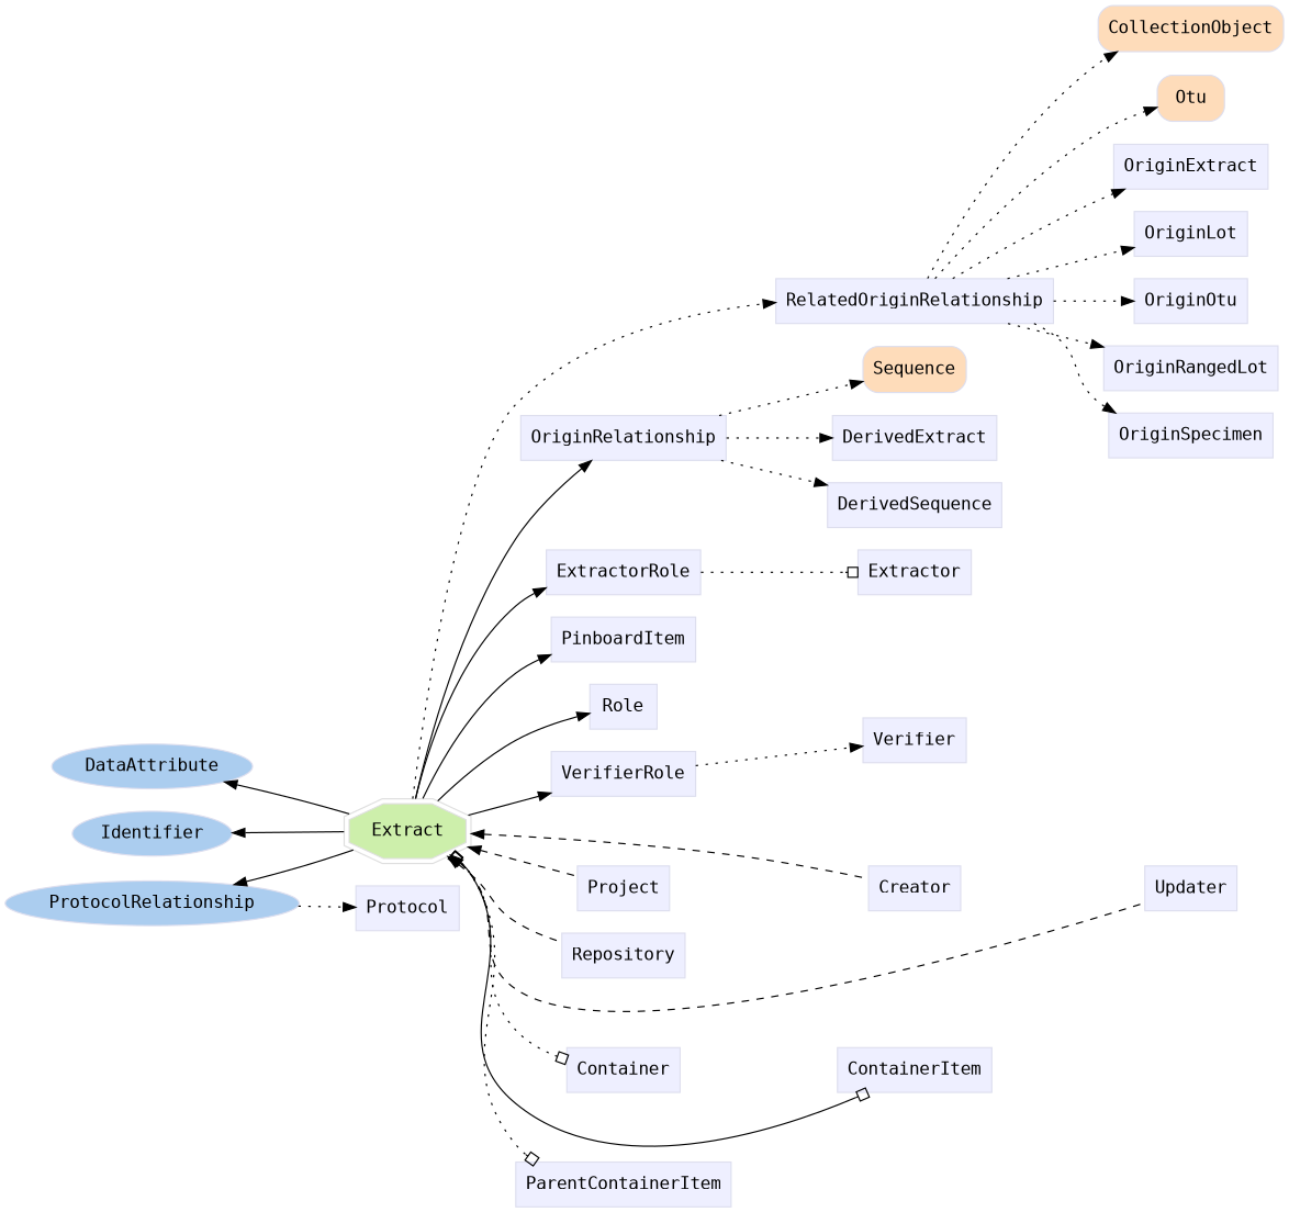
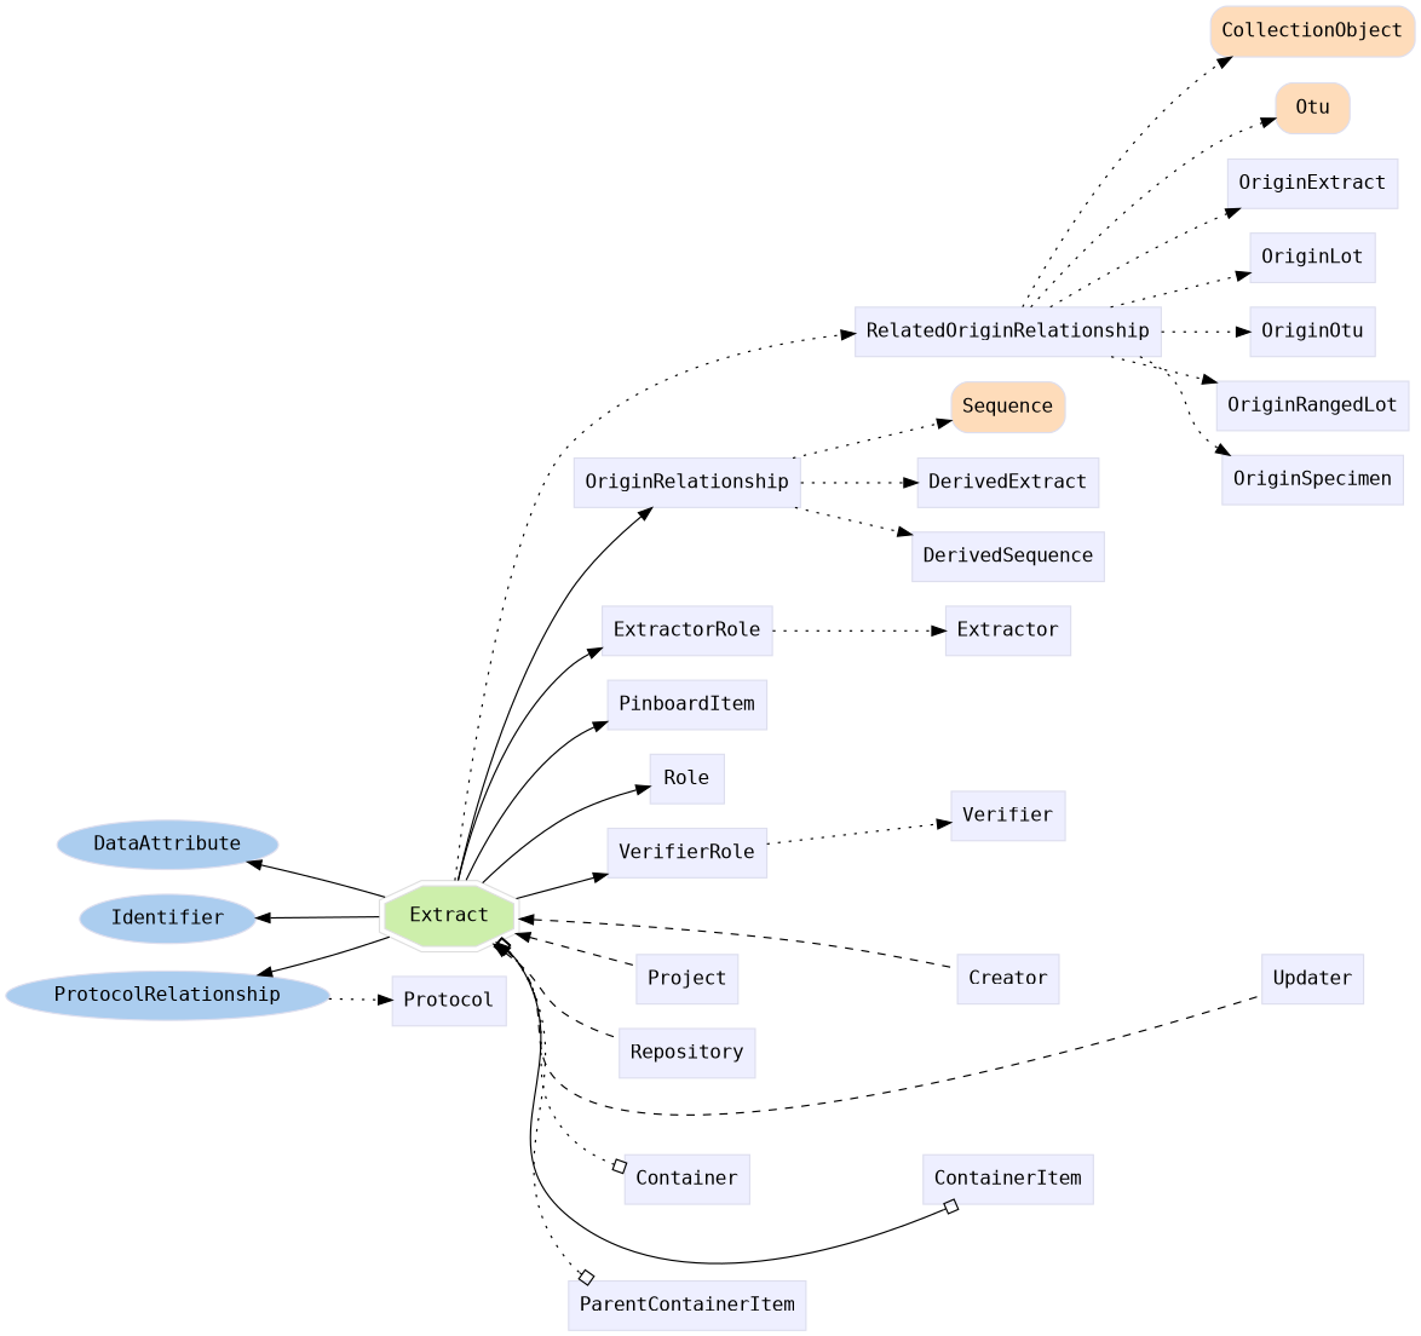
  digraph {
    fontname="DejaVu Sans Mono"
    rankdir=LR
    node [color="#dddeee" fillcolor="#eeefff" fontname="DejaVu Sans Mono" group=supporting shape=box style=filled]
    edge [fontname="DejaVu Sans Mono" style=dotted]
    n1 [fillcolor="#fedcba" group=core height=0.51389 label=CollectionObject shape=Mrecord width=1.5139]
    n2 [fillcolor="#fedcba" group=core height=0.51389 label=Otu shape=Mrecord width=0.75]
    n3 [fillcolor="#fedcba" group=core height=0.51389 label=Sequence shape=Mrecord width=0.94444]
    n4 [color="#dedede" fillcolor="#cdefab" group=target height=0.61111 label=Extract shape=doubleoctagon width=1.2054]
    n5 [height=0.5 label=RelatedOriginRelationship width=2.2361]
    n6 [height=0.5 label=OriginRelationship width=1.6667]
    n7 [height=0.5 label=DerivedExtract width=1.375]
    n8 [height=0.5 label=DerivedSequence width=1.5556]
    n9 [height=0.5 label=ExtractorRole width=1.2778]
    n10 [height=0.5 label=Extractor width=0.93056]
    n11 [height=0.5 label=OriginExtract width=1.2639]
    n12 [height=0.5 label=OriginLot width=0.98611]
    n13 [height=0.5 label=OriginOtu width=1]
    n14 [height=0.5 label=OriginRangedLot width=1.5556]
    n15 [height=0.5 label=OriginSpecimen width=1.4722]
    n16 [height=0.5 label=PinboardItem width=1.2639]
    n17 [height=0.5 label=Protocol width=0.86111]
    n18 [height=0.5 label=Role width=0.75]
    n19 [height=0.5 label=VerifierRole width=1.1528]
    n20 [height=0.5 label=Verifier width=0.79167]
    n21 [height=0.5 label=Creator width=0.79167]
    n22 [height=0.5 label=Project width=0.76389]
    n23 [height=0.5 label=Repository width=1.0556]
    n24 [height=0.5 label=Updater width=0.83333]
    n25 [height=0.5 label=Container width=0.97222]
    n26 [height=0.5 label=ContainerItem width=1.3194]
    n27 [height=0.5 label=ParentContainerItem width=1.8056]
    n28 [fillcolor="#abcdef" group=annotator height=0.5 label=DataAttribute shape=oval width=1.6429]
    n29 [fillcolor="#abcdef" group=annotator height=0.5 label=Identifier shape=oval width=1.1916]
    n30 [fillcolor="#abcdef" group=annotator height=0.5 label=ProtocolRelationship shape=oval width=2.3651]
    subgraph sub_1 {
      n1
      n2
      n3
    }
    subgraph sub_2 {
      n4
      n5
      n6
      n7
      n8
      n9
      n10
      n11
      n12
      n13
      n14
      n15
      n16
      n17
      n18
      n19
      n20
      n21
      n22
      n23
      n24
      n25
      n26
      n27
    }
    subgraph sub_3 {
      rank=min
      n28
      n29
      n30
    }
    n4 -> n5
    n4 -> n6 [style=""]
    n4 -> n9 [style=""]
    n4 -> n16 [style=""]
    n4 -> n18 [style=""]
    n4 -> n19 [style=""]
    n4 -> n21 [dir=back style=dashed]
    n4 -> n22 [dir=back style=dashed]
    n4 -> n23 [dir=back style=dashed]
    n4 -> n24 [dir=back style=dashed]
    n4 -> n25 [arrowhead=obox arrowtail=obox dir=both]
    n4 -> n26 [arrowhead=obox arrowtail=obox dir=both style=""]
    n4 -> n27 [arrowhead=obox arrowtail=obox dir=both]
    n4 -> n28 [style=""]
    n4 -> n29 [style=""]
    n4 -> n30 [style=""]
    n5 -> n1
    n5 -> n2
    n5 -> n11
    n5 -> n12
    n5 -> n13
    n5 -> n14
    n5 -> n15
    n6 -> n3
    n6 -> n5 [style=invis]
    n6 -> n7
    n6 -> n8
-   n9 -> n10 [arrowhead=obox]
+   n9 -> n10
    n18 -> n20 [style=invis]
    n19 -> n20
    n21 -> n24 [style=invis]
    n22 -> n21 [style=invis]
    n25 -> n26 [style=invis]
    n30 -> n17
  }
